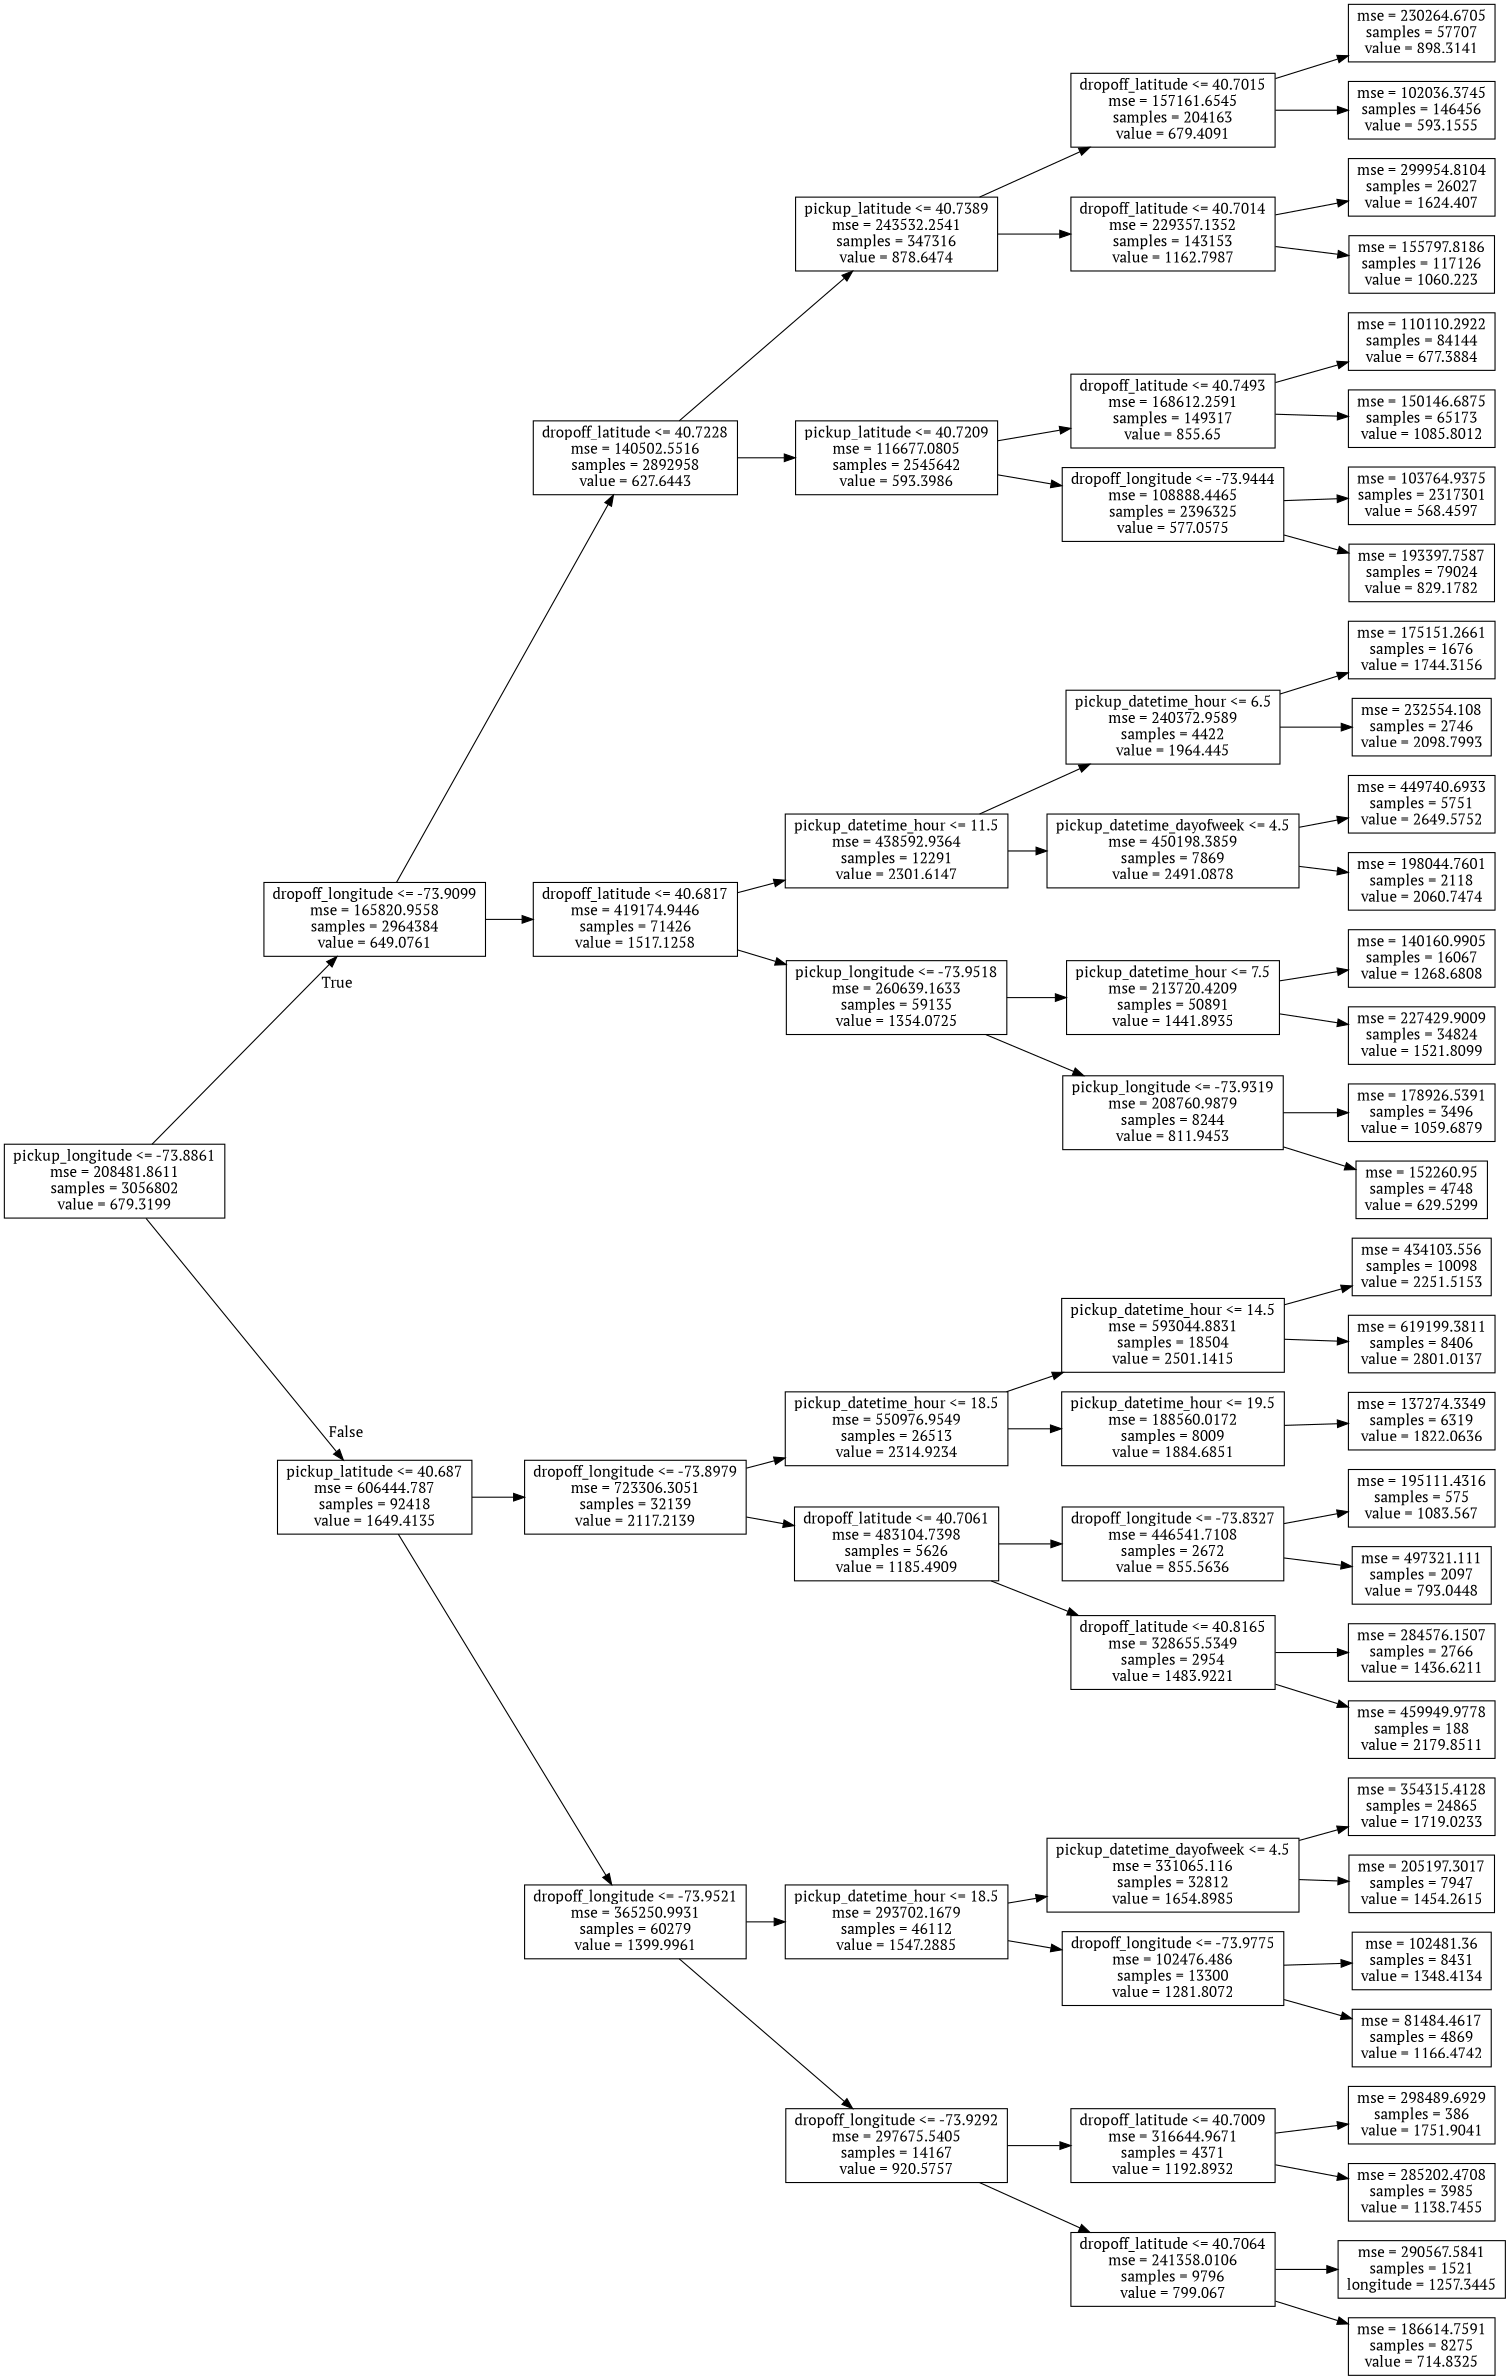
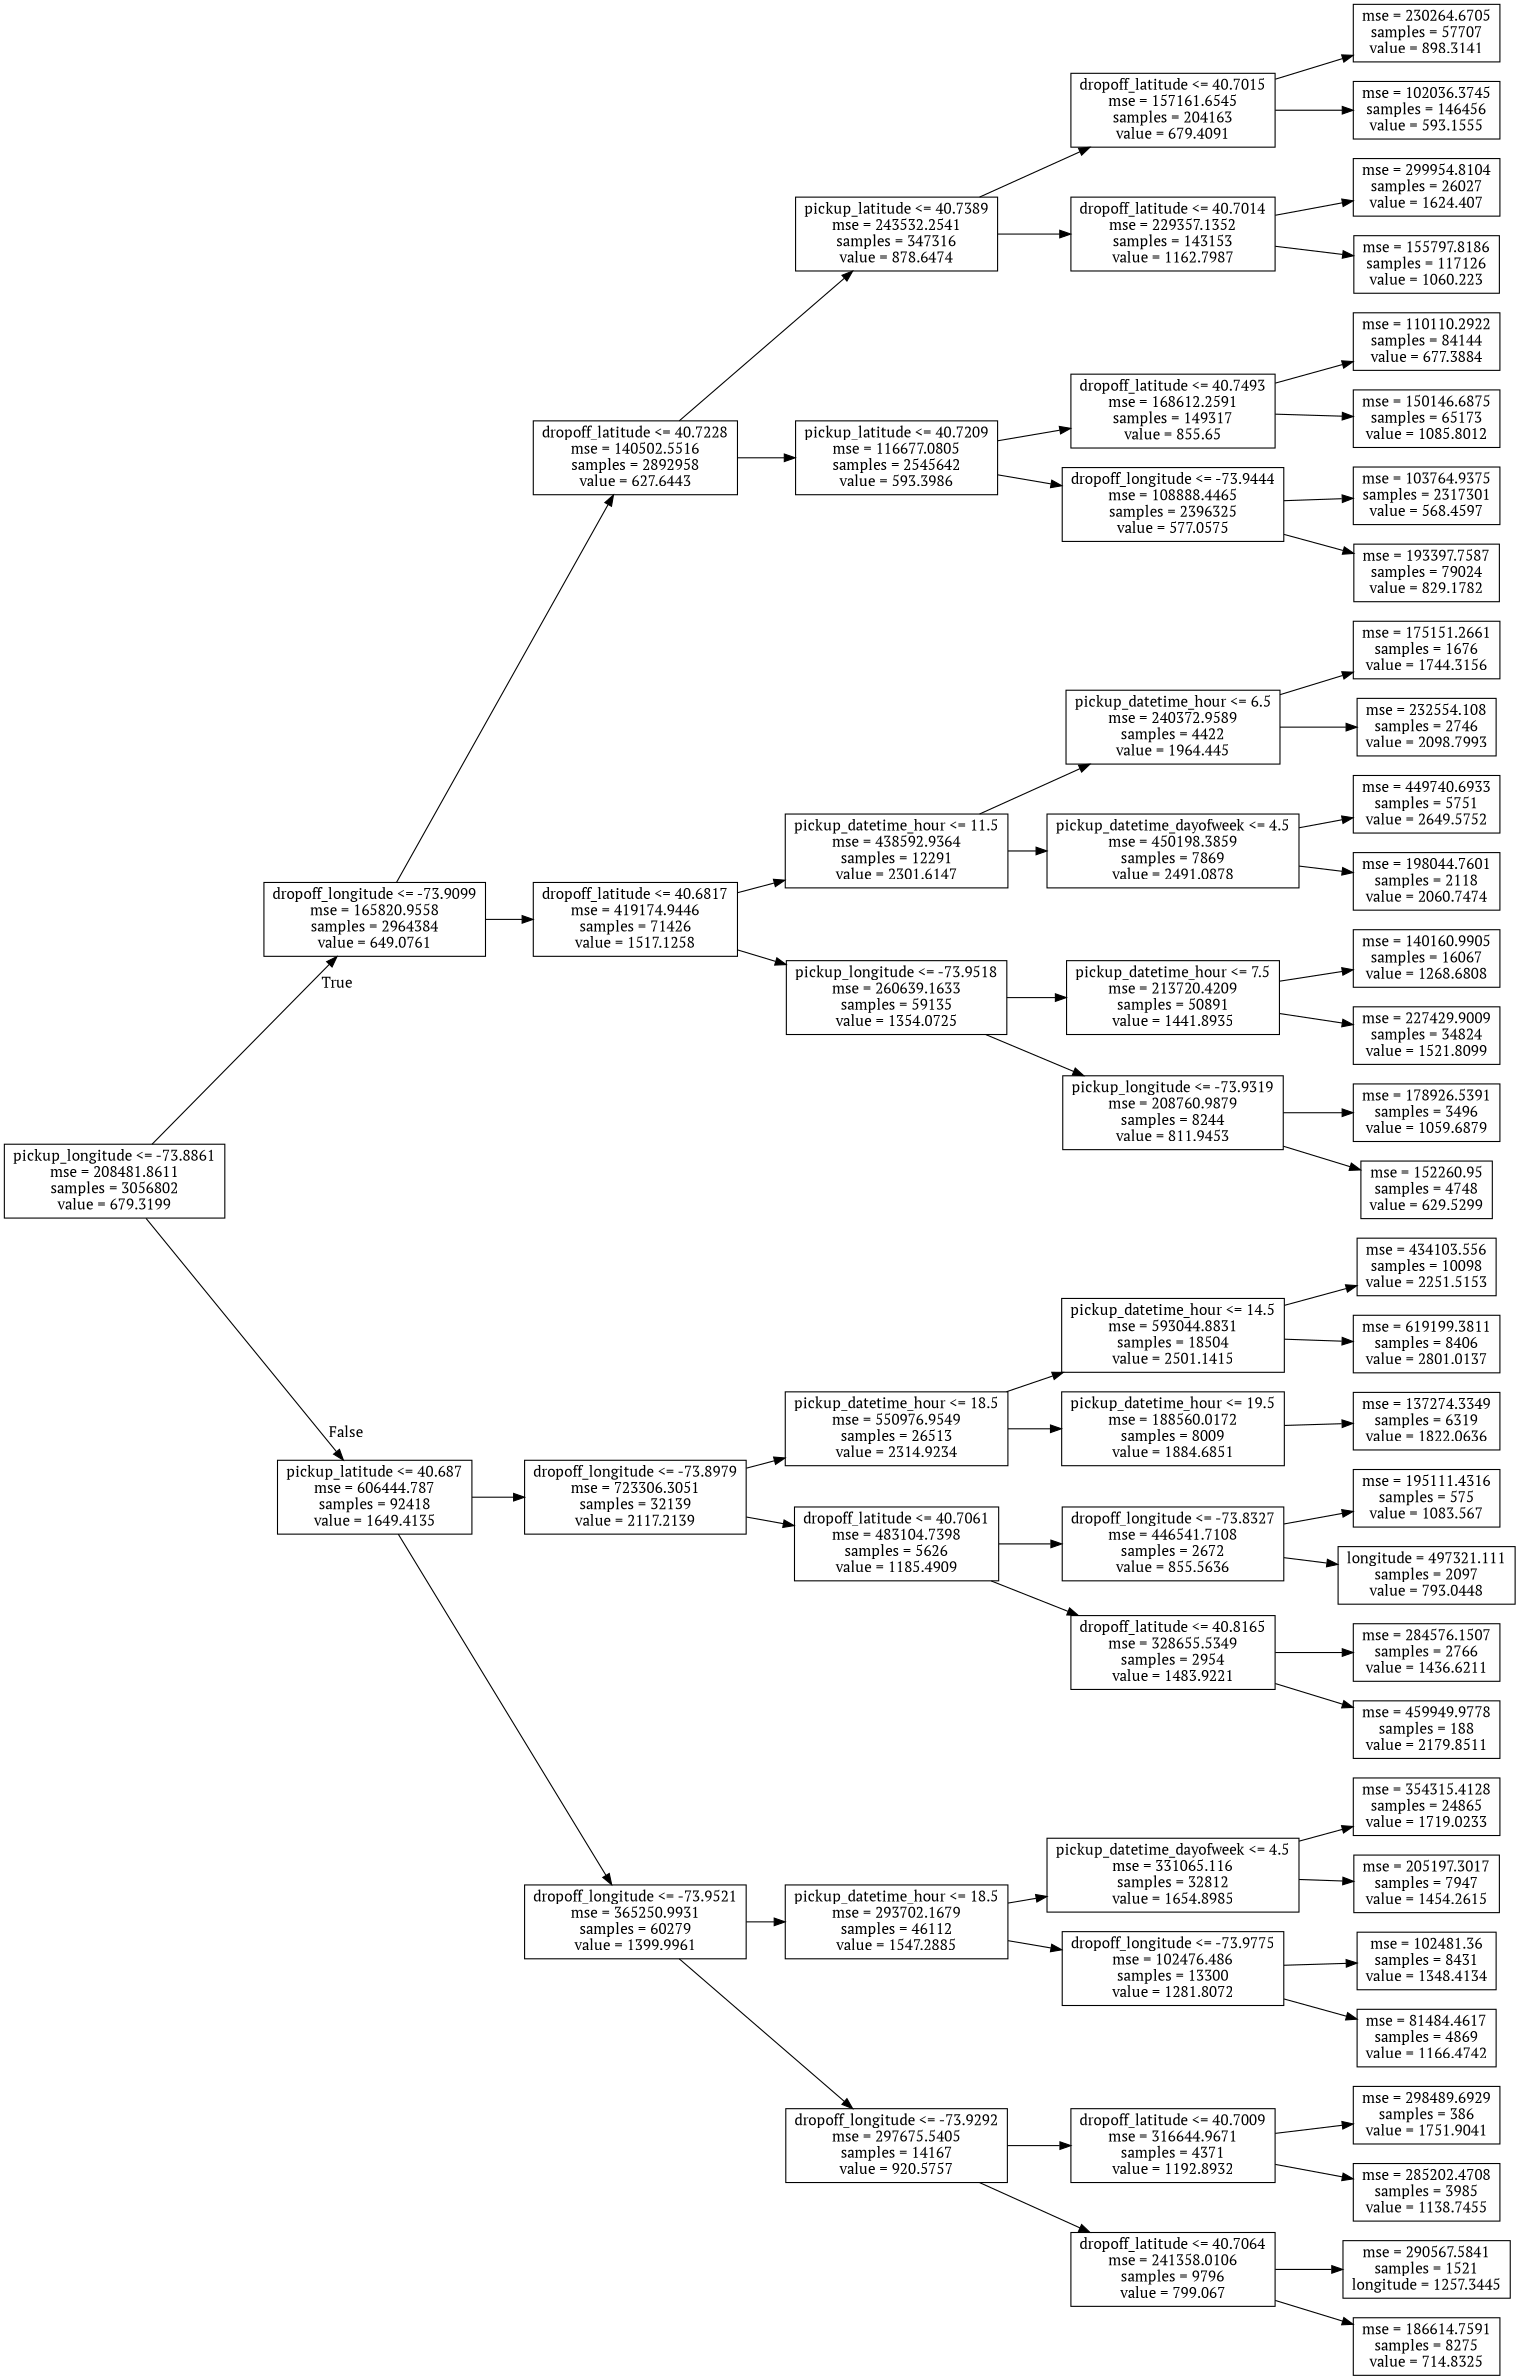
  digraph {
    fontname="PT Serif"
    rankdir=LR
    node [fontname="PT Serif" shape=box]
    edge [fontname="PT Serif"]
    n1 [label="pickup_longitude <= -73.8861\nmse = 208481.8611\nsamples = 3056802\nvalue = 679.3199"]
    n2 [label="dropoff_longitude <= -73.9099\nmse = 165820.9558\nsamples = 2964384\nvalue = 649.0761"]
    n3 [label="pickup_latitude <= 40.687\nmse = 606444.787\nsamples = 92418\nvalue = 1649.4135"]
    n4 [label="dropoff_latitude <= 40.7228\nmse = 140502.5516\nsamples = 2892958\nvalue = 627.6443"]
    n5 [label="dropoff_latitude <= 40.6817\nmse = 419174.9446\nsamples = 71426\nvalue = 1517.1258"]
    n6 [label="dropoff_longitude <= -73.8979\nmse = 723306.3051\nsamples = 32139\nvalue = 2117.2139"]
    n7 [label="dropoff_longitude <= -73.9521\nmse = 365250.9931\nsamples = 60279\nvalue = 1399.9961"]
    n8 [label="pickup_latitude <= 40.7389\nmse = 243532.2541\nsamples = 347316\nvalue = 878.6474"]
    n9 [label="pickup_latitude <= 40.7209\nmse = 116677.0805\nsamples = 2545642\nvalue = 593.3986"]
    n10 [label="pickup_datetime_hour <= 11.5\nmse = 438592.9364\nsamples = 12291\nvalue = 2301.6147"]
    n11 [label="pickup_longitude <= -73.9518\nmse = 260639.1633\nsamples = 59135\nvalue = 1354.0725"]
    n12 [label="dropoff_latitude <= 40.7015\nmse = 157161.6545\nsamples = 204163\nvalue = 679.4091"]
    n13 [label="dropoff_latitude <= 40.7014\nmse = 229357.1352\nsamples = 143153\nvalue = 1162.7987"]
    n14 [label="dropoff_latitude <= 40.7493\nmse = 168612.2591\nsamples = 149317\nvalue = 855.65"]
    n15 [label="dropoff_longitude <= -73.9444\nmse = 108888.4465\nsamples = 2396325\nvalue = 577.0575"]
    n16 [label="mse = 230264.6705\nsamples = 57707\nvalue = 898.3141"]
    n17 [label="mse = 102036.3745\nsamples = 146456\nvalue = 593.1555"]
    n18 [label="mse = 299954.8104\nsamples = 26027\nvalue = 1624.407"]
    n19 [label="mse = 155797.8186\nsamples = 117126\nvalue = 1060.223"]
    n20 [label="mse = 110110.2922\nsamples = 84144\nvalue = 677.3884"]
    n21 [label="mse = 150146.6875\nsamples = 65173\nvalue = 1085.8012"]
    n22 [label="mse = 103764.9375\nsamples = 2317301\nvalue = 568.4597"]
    n23 [label="mse = 193397.7587\nsamples = 79024\nvalue = 829.1782"]
    n24 [label="pickup_datetime_hour <= 6.5\nmse = 240372.9589\nsamples = 4422\nvalue = 1964.445"]
    n25 [label="pickup_datetime_dayofweek <= 4.5\nmse = 450198.3859\nsamples = 7869\nvalue = 2491.0878"]
    n26 [label="pickup_datetime_hour <= 7.5\nmse = 213720.4209\nsamples = 50891\nvalue = 1441.8935"]
    n27 [label="pickup_longitude <= -73.9319\nmse = 208760.9879\nsamples = 8244\nvalue = 811.9453"]
    n28 [label="mse = 175151.2661\nsamples = 1676\nvalue = 1744.3156"]
    n29 [label="mse = 232554.108\nsamples = 2746\nvalue = 2098.7993"]
    n30 [label="mse = 449740.6933\nsamples = 5751\nvalue = 2649.5752"]
    n31 [label="mse = 198044.7601\nsamples = 2118\nvalue = 2060.7474"]
    n32 [label="mse = 140160.9905\nsamples = 16067\nvalue = 1268.6808"]
    n33 [label="mse = 227429.9009\nsamples = 34824\nvalue = 1521.8099"]
    n34 [label="mse = 178926.5391\nsamples = 3496\nvalue = 1059.6879"]
    n35 [label="mse = 152260.95\nsamples = 4748\nvalue = 629.5299"]
    n36 [label="pickup_datetime_hour <= 18.5\nmse = 550976.9549\nsamples = 26513\nvalue = 2314.9234"]
    n37 [label="dropoff_latitude <= 40.7061\nmse = 483104.7398\nsamples = 5626\nvalue = 1185.4909"]
    n38 [label="pickup_datetime_hour <= 18.5\nmse = 293702.1679\nsamples = 46112\nvalue = 1547.2885"]
    n39 [label="dropoff_longitude <= -73.9292\nmse = 297675.5405\nsamples = 14167\nvalue = 920.5757"]
    n40 [label="pickup_datetime_hour <= 14.5\nmse = 593044.8831\nsamples = 18504\nvalue = 2501.1415"]
    n41 [label="pickup_datetime_hour <= 19.5\nmse = 188560.0172\nsamples = 8009\nvalue = 1884.6851"]
    n42 [label="dropoff_longitude <= -73.8327\nmse = 446541.7108\nsamples = 2672\nvalue = 855.5636"]
    n43 [label="dropoff_latitude <= 40.8165\nmse = 328655.5349\nsamples = 2954\nvalue = 1483.9221"]
    n44 [label="mse = 434103.556\nsamples = 10098\nvalue = 2251.5153"]
    n45 [label="mse = 619199.3811\nsamples = 8406\nvalue = 2801.0137"]
    n46 [label="mse = 137274.3349\nsamples = 6319\nvalue = 1822.0636"]
    n47 [label="mse = 195111.4316\nsamples = 575\nvalue = 1083.567"]
-   n48 [label="mse = 497321.111\nsamples = 2097\nvalue = 793.0448"]
+   n48 [label="longitude = 497321.111\nsamples = 2097\nvalue = 793.0448"]
    n49 [label="mse = 284576.1507\nsamples = 2766\nvalue = 1436.6211"]
    n50 [label="mse = 459949.9778\nsamples = 188\nvalue = 2179.8511"]
    n51 [label="pickup_datetime_dayofweek <= 4.5\nmse = 331065.116\nsamples = 32812\nvalue = 1654.8985"]
    n52 [label="dropoff_longitude <= -73.9775\nmse = 102476.486\nsamples = 13300\nvalue = 1281.8072"]
    n53 [label="dropoff_latitude <= 40.7009\nmse = 316644.9671\nsamples = 4371\nvalue = 1192.8932"]
    n54 [label="dropoff_latitude <= 40.7064\nmse = 241358.0106\nsamples = 9796\nvalue = 799.067"]
    n55 [label="mse = 354315.4128\nsamples = 24865\nvalue = 1719.0233"]
    n56 [label="mse = 205197.3017\nsamples = 7947\nvalue = 1454.2615"]
    n57 [label="mse = 102481.36\nsamples = 8431\nvalue = 1348.4134"]
    n58 [label="mse = 81484.4617\nsamples = 4869\nvalue = 1166.4742"]
    n59 [label="mse = 298489.6929\nsamples = 386\nvalue = 1751.9041"]
    n60 [label="mse = 285202.4708\nsamples = 3985\nvalue = 1138.7455"]
    n61 [label="mse = 290567.5841\nsamples = 1521\nlongitude = 1257.3445"]
    n62 [label="mse = 186614.7591\nsamples = 8275\nvalue = 714.8325"]
    n1 -> n2 [headlabel=True labelangle=45 labeldistance=2.5]
    n1 -> n3 [headlabel=False labelangle=-45 labeldistance=2.5]
    n2 -> n4
    n2 -> n5
    n3 -> n6
    n3 -> n7
    n4 -> n8
    n4 -> n9
    n5 -> n10
    n5 -> n11
    n6 -> n36
    n6 -> n37
    n7 -> n38
    n7 -> n39
    n8 -> n12
    n8 -> n13
    n9 -> n14
    n9 -> n15
    n10 -> n24
    n10 -> n25
    n11 -> n26
    n11 -> n27
    n12 -> n16
    n12 -> n17
    n13 -> n18
    n13 -> n19
    n14 -> n20
    n14 -> n21
    n15 -> n22
    n15 -> n23
    n24 -> n28
    n24 -> n29
    n25 -> n30
    n25 -> n31
    n26 -> n32
    n26 -> n33
    n27 -> n34
    n27 -> n35
    n36 -> n40
    n36 -> n41
    n37 -> n42
    n37 -> n43
    n38 -> n51
    n38 -> n52
    n39 -> n53
    n39 -> n54
    n40 -> n44
    n40 -> n45
    n41 -> n46
    n42 -> n47
    n42 -> n48
    n43 -> n49
    n43 -> n50
    n51 -> n55
    n51 -> n56
    n52 -> n57
    n52 -> n58
    n53 -> n59
    n53 -> n60
    n54 -> n61
    n54 -> n62
  }
